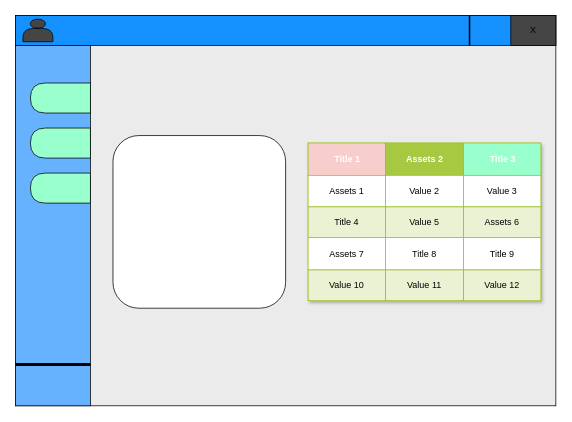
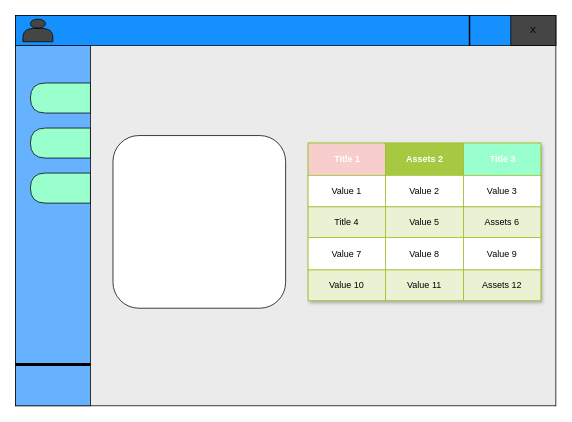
  <mxCell id="0" />
  <mxCell id="1" parent="0" />
  <mxCell id="2" value="" style="rounded=0;whiteSpace=wrap;html=1;fillColor=#EBEBEB;" vertex="1" parent="1"><mxGeometry x="20" y="20" width="720" height="520" as="geometry" /></mxCell>
  <mxCell id="3" value="" style="rounded=0;whiteSpace=wrap;html=1;fillColor=#1491FF;" vertex="1" parent="1"><mxGeometry x="20" y="20" width="720" height="40" as="geometry" /></mxCell>
  <mxCell id="4" value="" style="rounded=0;whiteSpace=wrap;html=1;fillColor=#66B2FF;" vertex="1" parent="1"><mxGeometry x="20" y="60" width="100" height="480" as="geometry" /></mxCell>
  <mxCell id="5" value="" style="shape=actor;whiteSpace=wrap;html=1;fillColor=#454545;" vertex="1" parent="1"><mxGeometry x="30" y="25" width="40" height="30" as="geometry" /></mxCell>
  <mxCell id="6" value="" style="shape=delay;whiteSpace=wrap;html=1;direction=west;fillColor=#99FFCC;" vertex="1" parent="1"><mxGeometry x="40" y="110" width="80" height="40" as="geometry" /></mxCell>
  <mxCell id="7" value="" style="shape=delay;whiteSpace=wrap;html=1;direction=west;fillColor=#99FFCC;" vertex="1" parent="1"><mxGeometry x="40" y="170" width="80" height="40" as="geometry" /></mxCell>
  <mxCell id="8" value="" style="line;strokeWidth=4;html=1;perimeter=backbonePerimeter;points=[];outlineConnect=0;" vertex="1" parent="1"><mxGeometry x="20" y="480" width="100" height="10" as="geometry" /></mxCell>
  <mxCell id="9" value="" style="line;strokeWidth=2;direction=south;html=1;" vertex="1" parent="1"><mxGeometry x="620" y="20" width="10" height="40" as="geometry" /></mxCell>
  <mxCell id="10" value="" style="line;strokeWidth=2;direction=south;html=1;" vertex="1" parent="1"><mxGeometry x="680" y="20" width="10" height="40" as="geometry" /></mxCell>
  <mxCell id="11" value="X" style="rounded=0;whiteSpace=wrap;html=1;fillColor=#454545;" vertex="1" parent="1"><mxGeometry x="680" y="20" width="60" height="40" as="geometry" /></mxCell>
  <mxCell id="12" value="" style="shape=delay;whiteSpace=wrap;html=1;direction=west;fillColor=#99FFCC;" vertex="1" parent="1"><mxGeometry x="40" y="230" width="80" height="40" as="geometry" /></mxCell>
  <mxCell id="13" value="Assets" style="childLayout=tableLayout;recursiveResize=0;strokeColor=#98bf21;fillColor=#99FFCC;shadow=1;" vertex="1" parent="1"><mxGeometry x="410" y="190" width="310" height="210" as="geometry" /></mxCell>
  <mxCell id="14" style="shape=tableRow;horizontal=0;startSize=0;swimlaneHead=0;swimlaneBody=0;top=0;left=0;bottom=0;right=0;dropTarget=0;collapsible=0;recursiveResize=0;expand=0;fontStyle=0;strokeColor=inherit;fillColor=#ffffff;" vertex="1" parent="13"><mxGeometry width="310" height="43" as="geometry" /></mxCell>
  <mxCell id="15" value="Title 1" style="connectable=0;recursiveResize=0;strokeColor=inherit;fillColor=#f8cecc;align=center;fontStyle=1;fontColor=#FFFFFF;html=1;" vertex="1" parent="14"><mxGeometry width="103" height="43" as="geometry"><mxRectangle width="103" height="43" as="alternateBounds" /></mxGeometry></mxCell>
  <mxCell id="16" value="Assets 2" style="connectable=0;recursiveResize=0;strokeColor=inherit;fillColor=#A7C942;align=center;fontStyle=1;fontColor=#FFFFFF;html=1;" vertex="1" parent="14"><mxGeometry x="103" width="104" height="43" as="geometry"><mxRectangle width="104" height="43" as="alternateBounds" /></mxGeometry></mxCell>
  <mxCell id="17" value="Title 3" style="connectable=0;recursiveResize=0;strokeColor=inherit;fillColor=#99ffcc;align=center;fontStyle=1;fontColor=#FFFFFF;html=1;" vertex="1" parent="14"><mxGeometry x="207" width="103" height="43" as="geometry"><mxRectangle width="103" height="43" as="alternateBounds" /></mxGeometry></mxCell>
  <mxCell id="18" value="" style="shape=tableRow;horizontal=0;startSize=0;swimlaneHead=0;swimlaneBody=0;top=0;left=0;bottom=0;right=0;dropTarget=0;collapsible=0;recursiveResize=0;expand=0;fontStyle=0;strokeColor=inherit;fillColor=#ffffff;" vertex="1" parent="13"><mxGeometry y="43" width="310" height="42" as="geometry" /></mxCell>
- <mxCell id="19" value="Assets 1" style="connectable=0;recursiveResize=0;strokeColor=inherit;fillColor=inherit;align=center;whiteSpace=wrap;html=1;" vertex="1" parent="18"><mxGeometry width="103" height="42" as="geometry"><mxRectangle width="103" height="42" as="alternateBounds" /></mxGeometry></mxCell>
+ <mxCell id="19" value="Value 1" style="connectable=0;recursiveResize=0;strokeColor=inherit;fillColor=inherit;align=center;whiteSpace=wrap;html=1;" vertex="1" parent="18"><mxGeometry width="103" height="42" as="geometry"><mxRectangle width="103" height="42" as="alternateBounds" /></mxGeometry></mxCell>
  <mxCell id="20" value="Value 2" style="connectable=0;recursiveResize=0;strokeColor=inherit;fillColor=inherit;align=center;whiteSpace=wrap;html=1;" vertex="1" parent="18"><mxGeometry x="103" width="104" height="42" as="geometry"><mxRectangle width="104" height="42" as="alternateBounds" /></mxGeometry></mxCell>
  <mxCell id="21" value="Value 3" style="connectable=0;recursiveResize=0;strokeColor=inherit;fillColor=inherit;align=center;whiteSpace=wrap;html=1;" vertex="1" parent="18"><mxGeometry x="207" width="103" height="42" as="geometry"><mxRectangle width="103" height="42" as="alternateBounds" /></mxGeometry></mxCell>
  <mxCell id="22" value="" style="shape=tableRow;horizontal=0;startSize=0;swimlaneHead=0;swimlaneBody=0;top=0;left=0;bottom=0;right=0;dropTarget=0;collapsible=0;recursiveResize=0;expand=0;fontStyle=1;strokeColor=inherit;fillColor=#EAF2D3;" vertex="1" parent="13"><mxGeometry y="85" width="310" height="41" as="geometry" /></mxCell>
  <mxCell id="23" value="Title 4" style="connectable=0;recursiveResize=0;strokeColor=inherit;fillColor=inherit;whiteSpace=wrap;html=1;" vertex="1" parent="22"><mxGeometry width="103" height="41" as="geometry"><mxRectangle width="103" height="41" as="alternateBounds" /></mxGeometry></mxCell>
  <mxCell id="24" value="Value 5" style="connectable=0;recursiveResize=0;strokeColor=inherit;fillColor=inherit;whiteSpace=wrap;html=1;" vertex="1" parent="22"><mxGeometry x="103" width="104" height="41" as="geometry"><mxRectangle width="104" height="41" as="alternateBounds" /></mxGeometry></mxCell>
  <mxCell id="25" value="Assets 6" style="connectable=0;recursiveResize=0;strokeColor=inherit;fillColor=inherit;whiteSpace=wrap;html=1;" vertex="1" parent="22"><mxGeometry x="207" width="103" height="41" as="geometry"><mxRectangle width="103" height="41" as="alternateBounds" /></mxGeometry></mxCell>
  <mxCell id="26" value="" style="shape=tableRow;horizontal=0;startSize=0;swimlaneHead=0;swimlaneBody=0;top=0;left=0;bottom=0;right=0;dropTarget=0;collapsible=0;recursiveResize=0;expand=0;fontStyle=0;strokeColor=inherit;fillColor=#ffffff;" vertex="1" parent="13"><mxGeometry y="126" width="310" height="43" as="geometry" /></mxCell>
- <mxCell id="27" value="Assets 7" style="connectable=0;recursiveResize=0;strokeColor=inherit;fillColor=inherit;fontStyle=0;align=center;whiteSpace=wrap;html=1;" vertex="1" parent="26"><mxGeometry width="103" height="43" as="geometry"><mxRectangle width="103" height="43" as="alternateBounds" /></mxGeometry></mxCell>
- <mxCell id="28" value="Title 8" style="connectable=0;recursiveResize=0;strokeColor=inherit;fillColor=inherit;fontStyle=0;align=center;whiteSpace=wrap;html=1;" vertex="1" parent="26"><mxGeometry x="103" width="104" height="43" as="geometry"><mxRectangle width="104" height="43" as="alternateBounds" /></mxGeometry></mxCell>
- <mxCell id="29" value="Title 9" style="connectable=0;recursiveResize=0;strokeColor=inherit;fillColor=inherit;fontStyle=0;align=center;whiteSpace=wrap;html=1;" vertex="1" parent="26"><mxGeometry x="207" width="103" height="43" as="geometry"><mxRectangle width="103" height="43" as="alternateBounds" /></mxGeometry></mxCell>
+ <mxCell id="27" value="Value 7" style="connectable=0;recursiveResize=0;strokeColor=inherit;fillColor=inherit;fontStyle=0;align=center;whiteSpace=wrap;html=1;" vertex="1" parent="26"><mxGeometry width="103" height="43" as="geometry"><mxRectangle width="103" height="43" as="alternateBounds" /></mxGeometry></mxCell>
+ <mxCell id="28" value="Value 8" style="connectable=0;recursiveResize=0;strokeColor=inherit;fillColor=inherit;fontStyle=0;align=center;whiteSpace=wrap;html=1;" vertex="1" parent="26"><mxGeometry x="103" width="104" height="43" as="geometry"><mxRectangle width="104" height="43" as="alternateBounds" /></mxGeometry></mxCell>
+ <mxCell id="29" value="Value 9" style="connectable=0;recursiveResize=0;strokeColor=inherit;fillColor=inherit;fontStyle=0;align=center;whiteSpace=wrap;html=1;" vertex="1" parent="26"><mxGeometry x="207" width="103" height="43" as="geometry"><mxRectangle width="103" height="43" as="alternateBounds" /></mxGeometry></mxCell>
  <mxCell id="30" value="" style="shape=tableRow;horizontal=0;startSize=0;swimlaneHead=0;swimlaneBody=0;top=0;left=0;bottom=0;right=0;dropTarget=0;collapsible=0;recursiveResize=0;expand=0;fontStyle=1;strokeColor=inherit;fillColor=#EAF2D3;" vertex="1" parent="13"><mxGeometry y="169" width="310" height="41" as="geometry" /></mxCell>
  <mxCell id="31" value="Value 10" style="connectable=0;recursiveResize=0;strokeColor=inherit;fillColor=inherit;whiteSpace=wrap;html=1;" vertex="1" parent="30"><mxGeometry width="103" height="41" as="geometry"><mxRectangle width="103" height="41" as="alternateBounds" /></mxGeometry></mxCell>
  <mxCell id="32" value="Value 11" style="connectable=0;recursiveResize=0;strokeColor=inherit;fillColor=inherit;whiteSpace=wrap;html=1;" vertex="1" parent="30"><mxGeometry x="103" width="104" height="41" as="geometry"><mxRectangle width="104" height="41" as="alternateBounds" /></mxGeometry></mxCell>
- <mxCell id="33" value="Value 12" style="connectable=0;recursiveResize=0;strokeColor=inherit;fillColor=inherit;whiteSpace=wrap;html=1;" vertex="1" parent="30"><mxGeometry x="207" width="103" height="41" as="geometry"><mxRectangle width="103" height="41" as="alternateBounds" /></mxGeometry></mxCell>
+ <mxCell id="33" value="Assets 12" style="connectable=0;recursiveResize=0;strokeColor=inherit;fillColor=inherit;whiteSpace=wrap;html=1;" vertex="1" parent="30"><mxGeometry x="207" width="103" height="41" as="geometry"><mxRectangle width="103" height="41" as="alternateBounds" /></mxGeometry></mxCell>
  <mxCell id="34" value="" style="rounded=1;whiteSpace=wrap;html=1;" vertex="1" parent="1"><mxGeometry x="150" y="180" width="230" height="230" as="geometry" /></mxCell>
